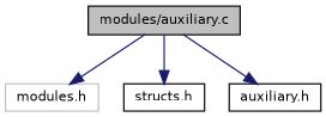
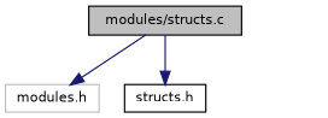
  digraph {
    node [color=black fillcolor=white fontname=Helvetica fontsize=10 shape=record style=filled]
    edge [color=midnightblue fontname=Helvetica fontsize=10 labelfontname=Helvetica labelfontsize=10 style=solid]
-   n1 [fillcolor=grey75 fontcolor=black height=0.2 label="modules/auxiliary.c" width=0.4]
+   n1 [fillcolor=grey75 fontcolor=black height=0.2 label="modules/structs.c" width=0.4]
    n2 [color=grey75 height=0.2 label="modules.h" width=0.4]
    n3 [height=0.2 label="structs.h" width=0.4]
-   n4 [height=0.2 label="auxiliary.h" width=0.4]
    n1 -> n2
    n1 -> n3
-   n1 -> n4
  }
